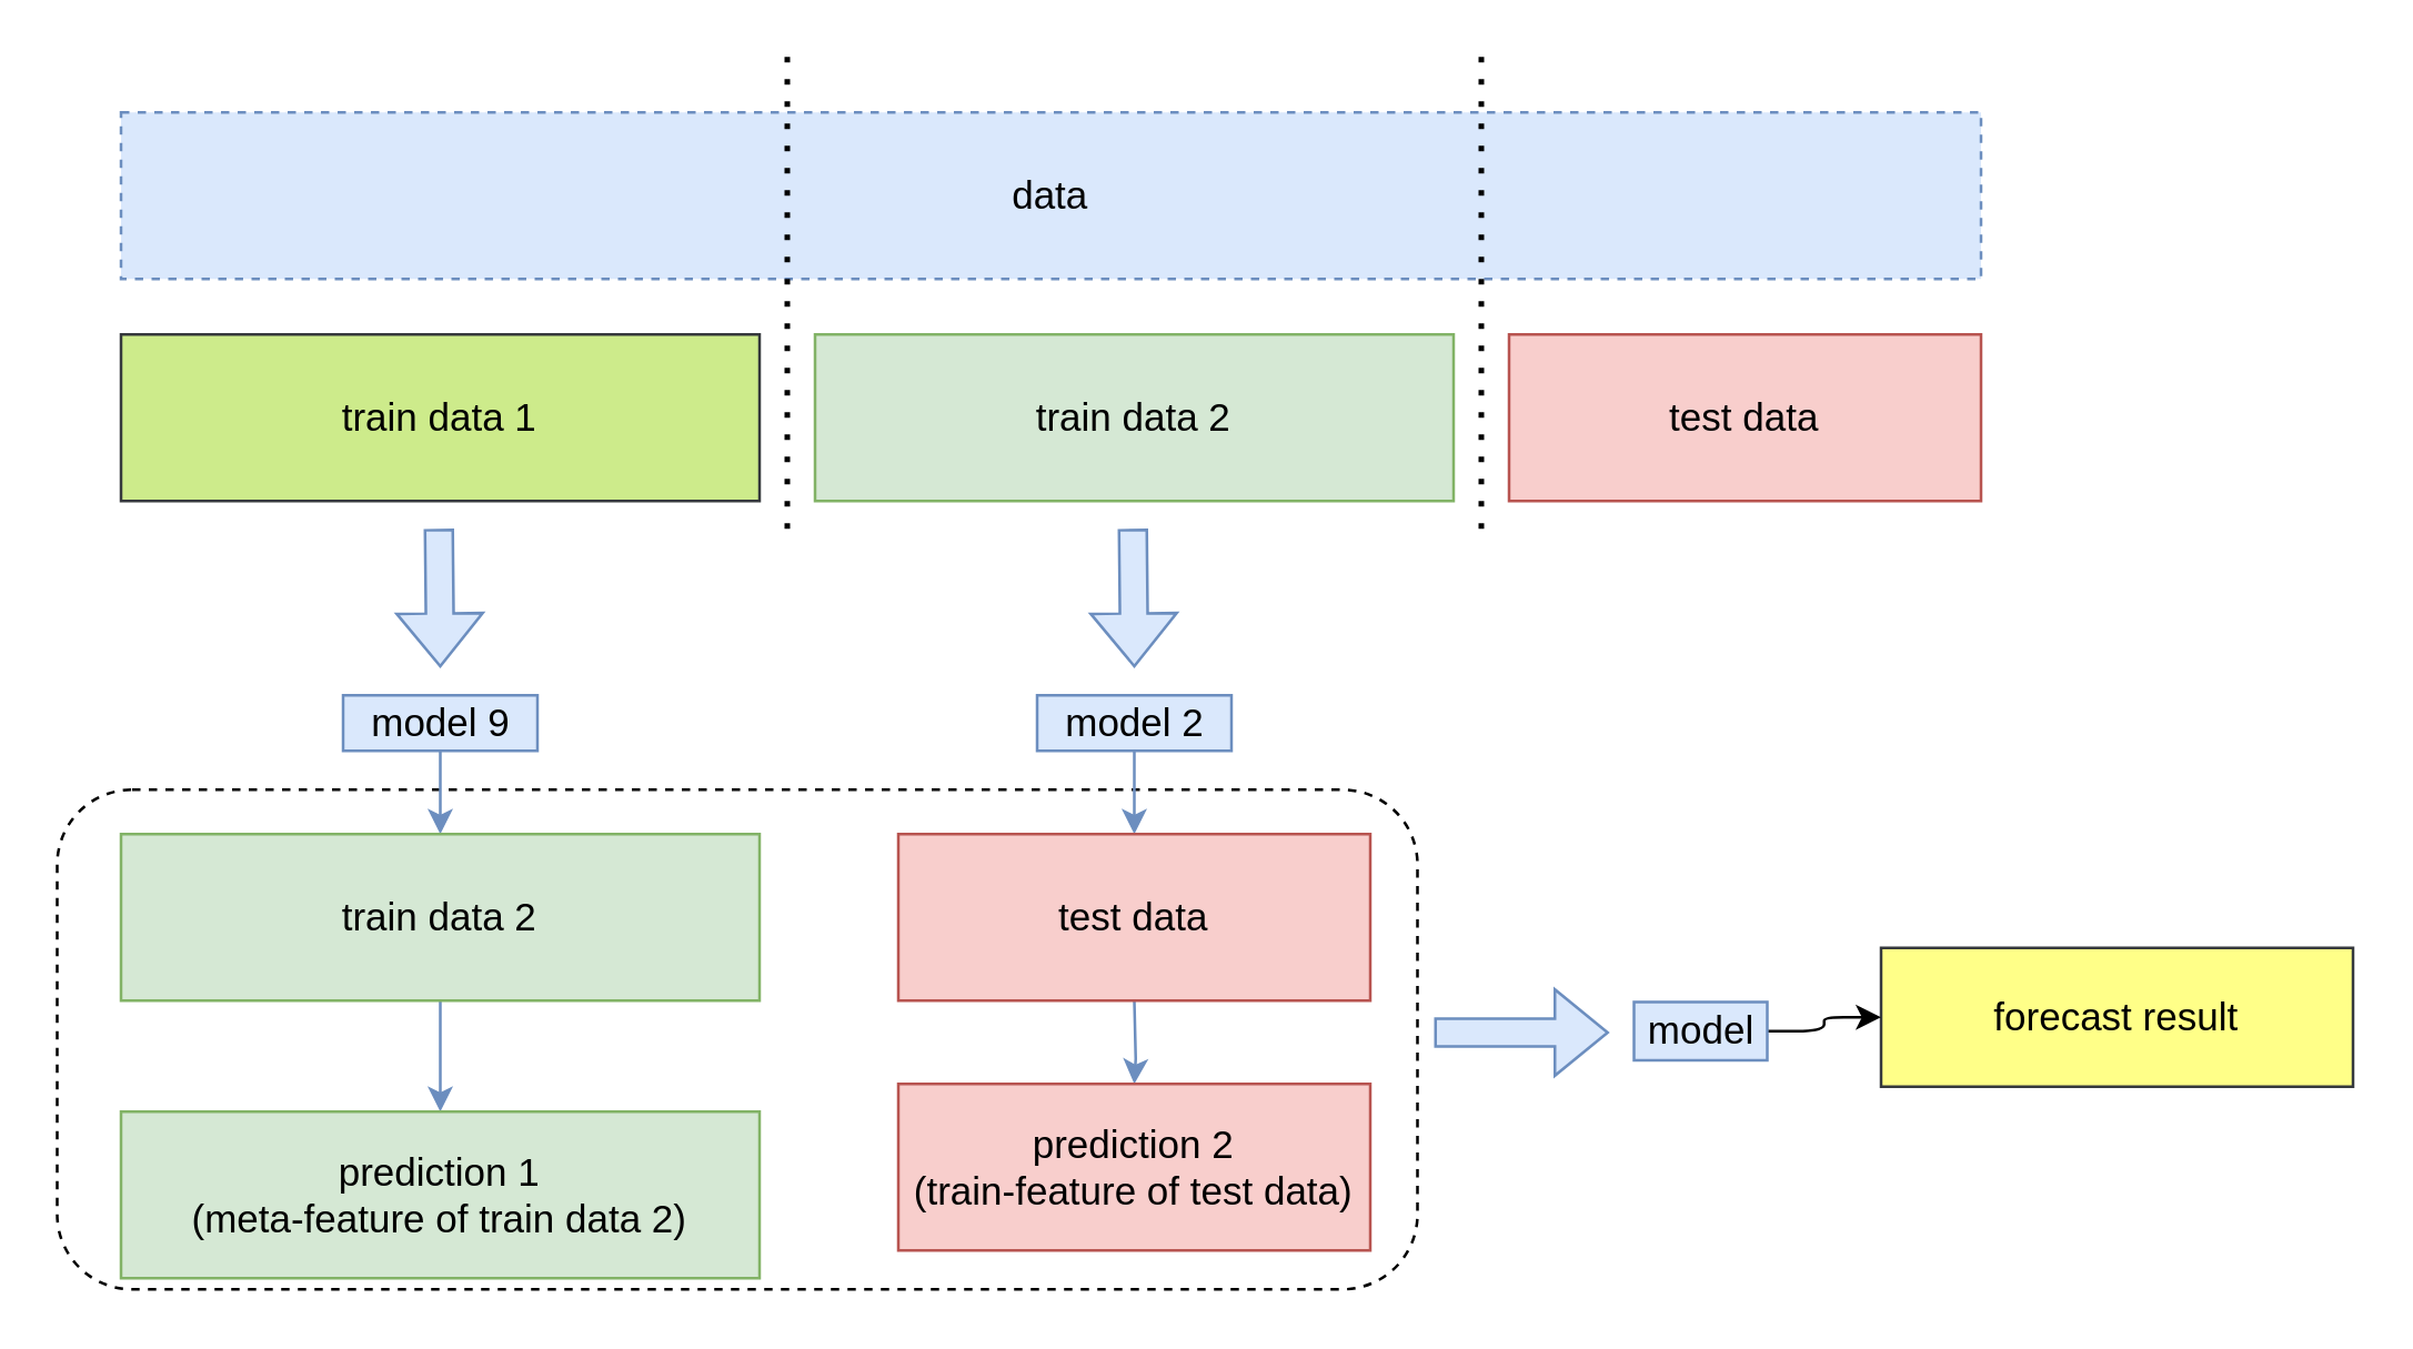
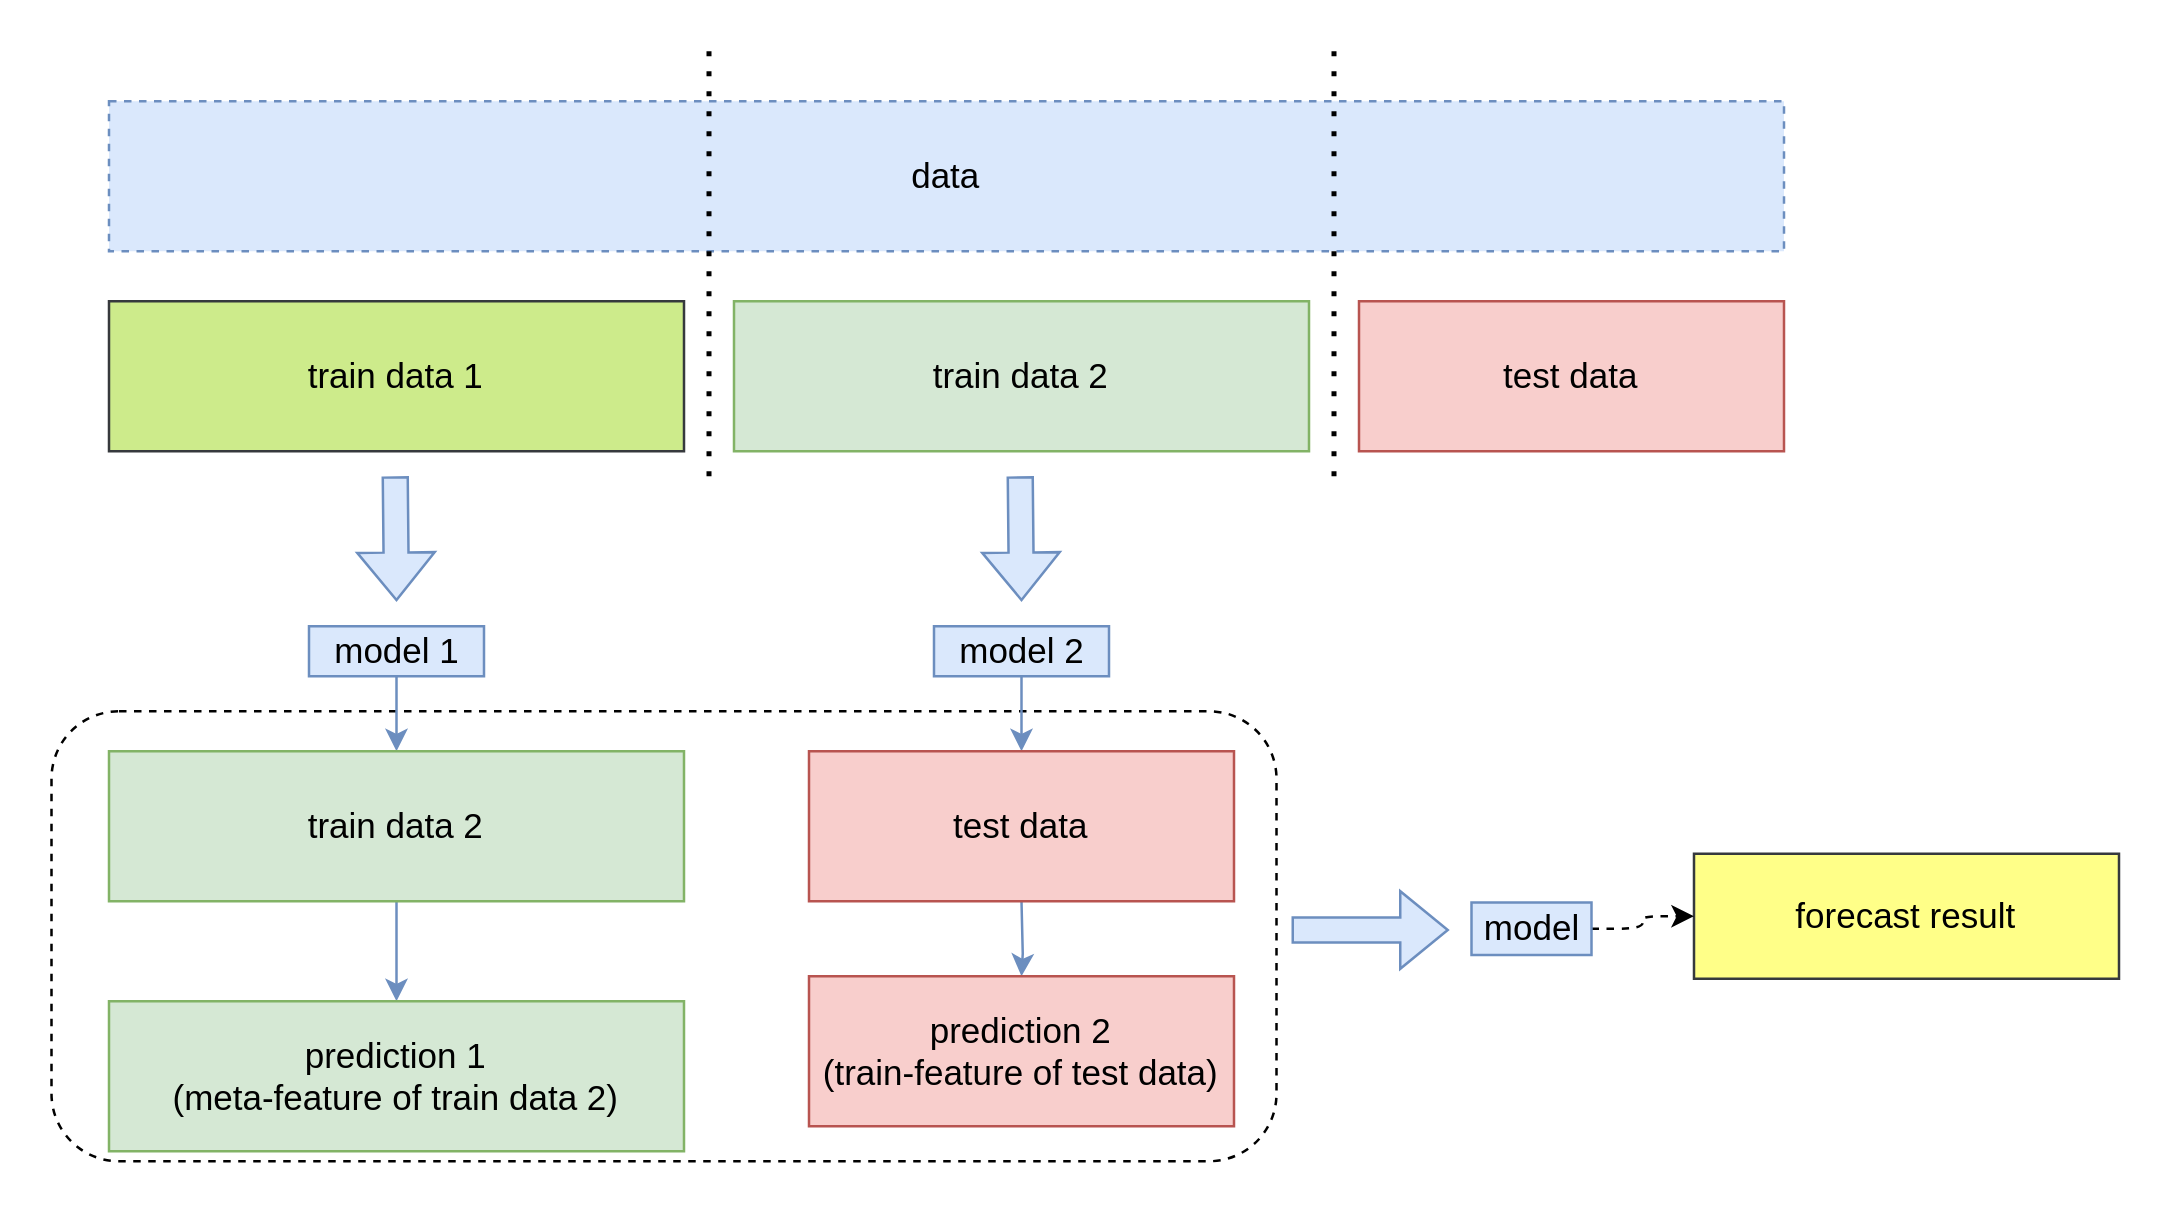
  <mxCell id="0" />
  <mxCell id="1" parent="0" />
  <mxCell id="2" value="" style="rounded=1;whiteSpace=wrap;html=1;shadow=0;fontSize=14;strokeColor=default;fillColor=none;dashed=1;" vertex="1" parent="1"><mxGeometry x="20" y="284" width="490" height="180" as="geometry" /></mxCell>
  <mxCell id="3" value="train data 1" style="rounded=0;whiteSpace=wrap;html=1;fontSize=14;fillColor=#cdeb8b;strokeColor=#36393d;shadow=0;sketch=0;snapToPoint=0;fixDash=0;" vertex="1" parent="1"><mxGeometry x="43" y="120" width="230" height="60" as="geometry" /></mxCell>
  <mxCell id="4" value="train data 2" style="rounded=0;whiteSpace=wrap;html=1;fontSize=14;fillColor=#d5e8d4;strokeColor=#82b366;shadow=0;sketch=0;snapToPoint=0;fixDash=0;" vertex="1" parent="1"><mxGeometry x="293" y="120" width="230" height="60" as="geometry" /></mxCell>
  <mxCell id="5" value="test data" style="rounded=0;whiteSpace=wrap;html=1;fontSize=14;fillColor=#f8cecc;strokeColor=#b85450;shadow=0;sketch=0;snapToPoint=0;fixDash=0;" vertex="1" parent="1"><mxGeometry x="543" y="120" width="170" height="60" as="geometry" /></mxCell>
  <mxCell id="6" value="data" style="rounded=0;whiteSpace=wrap;html=1;fontSize=14;fillColor=#dae8fc;strokeColor=#6c8ebf;shadow=0;sketch=0;snapToPoint=0;fixDash=0;dashed=1;" vertex="1" parent="1"><mxGeometry x="43" y="40" width="670" height="60" as="geometry" /></mxCell>
  <mxCell id="7" value="" style="shape=flexArrow;endArrow=classic;html=1;rounded=0;fontSize=14;fillColor=#dae8fc;strokeColor=#6c8ebf;shadow=0;sketch=0;snapToPoint=0;fixDash=0;" edge="1" parent="1"><mxGeometry width="50" height="50" relative="1" as="geometry"><mxPoint x="157.5" y="190" as="sourcePoint" /><mxPoint x="158" y="240" as="targetPoint" /></mxGeometry></mxCell>
  <mxCell id="8" value="" style="edgeStyle=orthogonalEdgeStyle;rounded=0;orthogonalLoop=1;jettySize=auto;html=1;fontSize=14;fillColor=#dae8fc;strokeColor=#6c8ebf;shadow=0;sketch=0;snapToPoint=0;fixDash=0;" edge="1" parent="1" source="9" target="14"><mxGeometry relative="1" as="geometry" /></mxCell>
- <mxCell id="9" value="model 9" style="text;html=1;align=center;verticalAlign=middle;resizable=0;points=[];autosize=1;strokeColor=#6c8ebf;fillColor=#dae8fc;fontSize=14;shadow=0;sketch=0;snapToPoint=0;fixDash=0;rounded=0;" vertex="1" parent="1"><mxGeometry x="123" y="250" width="70" height="20" as="geometry" /></mxCell>
+ <mxCell id="9" value="model 1" style="text;html=1;align=center;verticalAlign=middle;resizable=0;points=[];autosize=1;strokeColor=#6c8ebf;fillColor=#dae8fc;fontSize=14;shadow=0;sketch=0;snapToPoint=0;fixDash=0;rounded=0;" vertex="1" parent="1"><mxGeometry x="123" y="250" width="70" height="20" as="geometry" /></mxCell>
  <mxCell id="10" value="" style="shape=flexArrow;endArrow=classic;html=1;rounded=0;fontSize=14;fillColor=#dae8fc;strokeColor=#6c8ebf;shadow=0;sketch=0;snapToPoint=0;fixDash=0;" edge="1" parent="1"><mxGeometry width="50" height="50" relative="1" as="geometry"><mxPoint x="407.5" y="190" as="sourcePoint" /><mxPoint x="408" y="240" as="targetPoint" /></mxGeometry></mxCell>
  <mxCell id="11" value="" style="edgeStyle=orthogonalEdgeStyle;rounded=0;orthogonalLoop=1;jettySize=auto;html=1;fontSize=14;fillColor=#dae8fc;strokeColor=#6c8ebf;shadow=0;sketch=0;snapToPoint=0;fixDash=0;" edge="1" parent="1" source="12"><mxGeometry relative="1" as="geometry"><mxPoint x="408" y="300" as="targetPoint" /></mxGeometry></mxCell>
  <mxCell id="12" value="model 2" style="text;html=1;align=center;verticalAlign=middle;resizable=0;points=[];autosize=1;strokeColor=#6c8ebf;fillColor=#dae8fc;fontSize=14;shadow=0;sketch=0;snapToPoint=0;fixDash=0;rounded=0;" vertex="1" parent="1"><mxGeometry x="373" y="250" width="70" height="20" as="geometry" /></mxCell>
  <mxCell id="13" value="" style="edgeStyle=orthogonalEdgeStyle;rounded=0;orthogonalLoop=1;jettySize=auto;html=1;fontSize=14;fillColor=#dae8fc;strokeColor=#6c8ebf;shadow=0;sketch=0;snapToPoint=0;fixDash=0;" edge="1" parent="1" source="14" target="15"><mxGeometry relative="1" as="geometry" /></mxCell>
  <mxCell id="14" value="train data 2" style="rounded=0;whiteSpace=wrap;html=1;fontSize=14;fillColor=#d5e8d4;strokeColor=#82b366;shadow=0;sketch=0;snapToPoint=0;fixDash=0;" vertex="1" parent="1"><mxGeometry x="43" y="300" width="230" height="60" as="geometry" /></mxCell>
  <mxCell id="15" value="prediction 1&lt;br style=&quot;font-size: 14px;&quot;&gt;(meta-feature of train data 2)" style="rounded=0;whiteSpace=wrap;html=1;fontSize=14;fillColor=#d5e8d4;strokeColor=#82b366;shadow=0;sketch=0;snapToPoint=0;fixDash=0;" vertex="1" parent="1"><mxGeometry x="43" y="400" width="230" height="60" as="geometry" /></mxCell>
  <mxCell id="16" value="" style="edgeStyle=orthogonalEdgeStyle;rounded=0;orthogonalLoop=1;jettySize=auto;html=1;fontSize=14;fillColor=#dae8fc;strokeColor=#6c8ebf;shadow=0;sketch=0;snapToPoint=0;fixDash=0;" edge="1" parent="1" target="17"><mxGeometry relative="1" as="geometry"><mxPoint x="408" y="360" as="sourcePoint" /></mxGeometry></mxCell>
  <mxCell id="17" value="prediction 2&lt;br style=&quot;font-size: 14px&quot;&gt;(train-feature of test data)" style="rounded=0;whiteSpace=wrap;html=1;fontSize=14;fillColor=#f8cecc;strokeColor=#b85450;shadow=0;sketch=0;snapToPoint=0;fixDash=0;" vertex="1" parent="1"><mxGeometry x="323" y="390" width="170" height="60" as="geometry" /></mxCell>
  <mxCell id="18" value="test data" style="rounded=0;whiteSpace=wrap;html=1;fontSize=14;fillColor=#f8cecc;strokeColor=#b85450;shadow=0;sketch=0;snapToPoint=0;fixDash=0;" vertex="1" parent="1"><mxGeometry x="323" y="300" width="170" height="60" as="geometry" /></mxCell>
  <mxCell id="19" value="" style="endArrow=none;dashed=1;html=1;dashPattern=1 3;strokeWidth=2;rounded=0;shadow=0;sketch=0;fontSize=14;" edge="1" parent="1"><mxGeometry width="50" height="50" relative="1" as="geometry"><mxPoint x="283" y="190" as="sourcePoint" /><mxPoint x="283" y="20" as="targetPoint" /></mxGeometry></mxCell>
  <mxCell id="20" value="" style="endArrow=none;dashed=1;html=1;dashPattern=1 3;strokeWidth=2;rounded=0;shadow=0;sketch=0;fontSize=14;" edge="1" parent="1"><mxGeometry width="50" height="50" relative="1" as="geometry"><mxPoint x="533" y="190" as="sourcePoint" /><mxPoint x="533" y="20" as="targetPoint" /></mxGeometry></mxCell>
  <mxCell id="21" value="forecast result" style="rounded=0;whiteSpace=wrap;html=1;fontSize=14;fillColor=#ffff88;strokeColor=#36393d;shadow=0;sketch=0;snapToPoint=0;fixDash=0;" vertex="1" parent="1"><mxGeometry x="677" y="341" width="170" height="50" as="geometry" /></mxCell>
  <mxCell id="22" value="" style="shape=flexArrow;endArrow=classic;html=1;rounded=0;fontSize=14;fillColor=#dae8fc;strokeColor=#6c8ebf;shadow=0;sketch=0;snapToPoint=0;fixDash=0;" edge="1" parent="1"><mxGeometry width="50" height="50" relative="1" as="geometry"><mxPoint x="516" y="371.5" as="sourcePoint" /><mxPoint x="579" y="371.5" as="targetPoint" /></mxGeometry></mxCell>
- <mxCell id="23" value="" style="edgeStyle=orthogonalEdgeStyle;sketch=0;orthogonalLoop=1;jettySize=auto;html=1;shadow=0;fontSize=14;" edge="1" parent="1" source="24" target="21"><mxGeometry relative="1" as="geometry" /></mxCell>
+ <mxCell id="23" value="" style="edgeStyle=orthogonalEdgeStyle;sketch=0;orthogonalLoop=1;jettySize=auto;html=1;shadow=0;fontSize=14;dashed=1;" edge="1" parent="1" source="24" target="21"><mxGeometry relative="1" as="geometry" /></mxCell>
  <mxCell id="24" value="model" style="text;html=1;align=center;verticalAlign=middle;resizable=0;points=[];autosize=1;strokeColor=#6c8ebf;fillColor=#dae8fc;fontSize=14;shadow=0;sketch=0;snapToPoint=0;fixDash=0;rounded=0;" vertex="1" parent="1"><mxGeometry x="588" y="360.5" width="48" height="21" as="geometry" /></mxCell>
